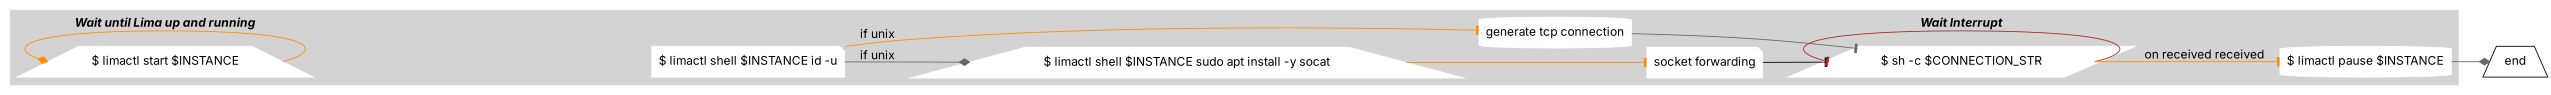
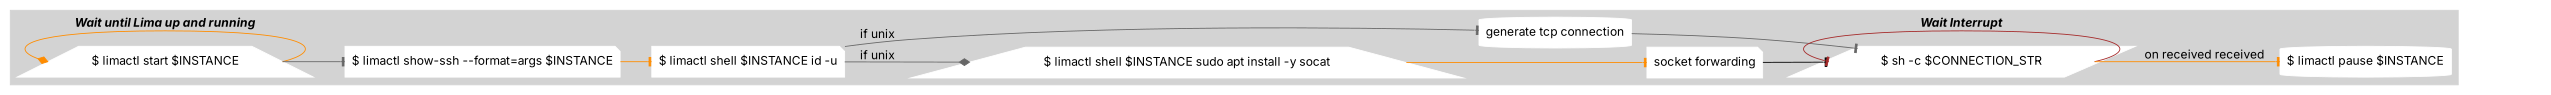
  digraph {
    fontname=Inter
    rankdir=LR
    node [color=white fontname=Inter shape=trapezium style=filled]
    edge [arrowhead=tee color=gray40 fontname=Inter]
    n1 [label="$ limactl start $INSTANCE"]
+   n2 [label="$ limactl show-ssh --format=args $INSTANCE" shape=note]
    n3 [label="$ limactl shell $INSTANCE id -u" shape=note]
    n4 [label="$ limactl shell $INSTANCE sudo apt install -y socat"]
    n5 [label="generate tcp connection" shape=cylinder]
    n6 [label="socket forwarding" shape=note]
    n7 [label="$ sh -c $CONNECTION_STR" shape=parallelogram]
    n8 [label="$ limactl pause $INSTANCE" shape=cylinder]
-   end [color="" style=""]
    subgraph cluster_1 {
      color=lightgrey
      style=filled
      n1
+     n2
      n3
      n4
      n5
      n6
      n7
      n8
    }
    subgraph cluster_2 {
      color=blue
      label=lima
    }
    n1 -> n1 [arrowhead=diamond color=darkorange headport=w label=<<b><i>Wait until Lima up and running</i></b>> tailport=e]
+   n1 -> n2
+   n2 -> n3 [color=darkorange]
    n3 -> n4 [arrowhead=diamond label="if unix"]
-   n3 -> n5 [color=darkorange label="if unix"]
+   n3 -> n5 [label="if unix"]
    n4 -> n6 [color=darkorange]
    n5 -> n7
    n6 -> n7 [color=black]
    n7 -> n7 [color=brown headport=w label=<<b><i>Wait Interrupt</i></b>> tailport=e]
    n7 -> n8 [color=darkorange label="on received received"]
-   n8 -> end [arrowhead=diamond]
  }
